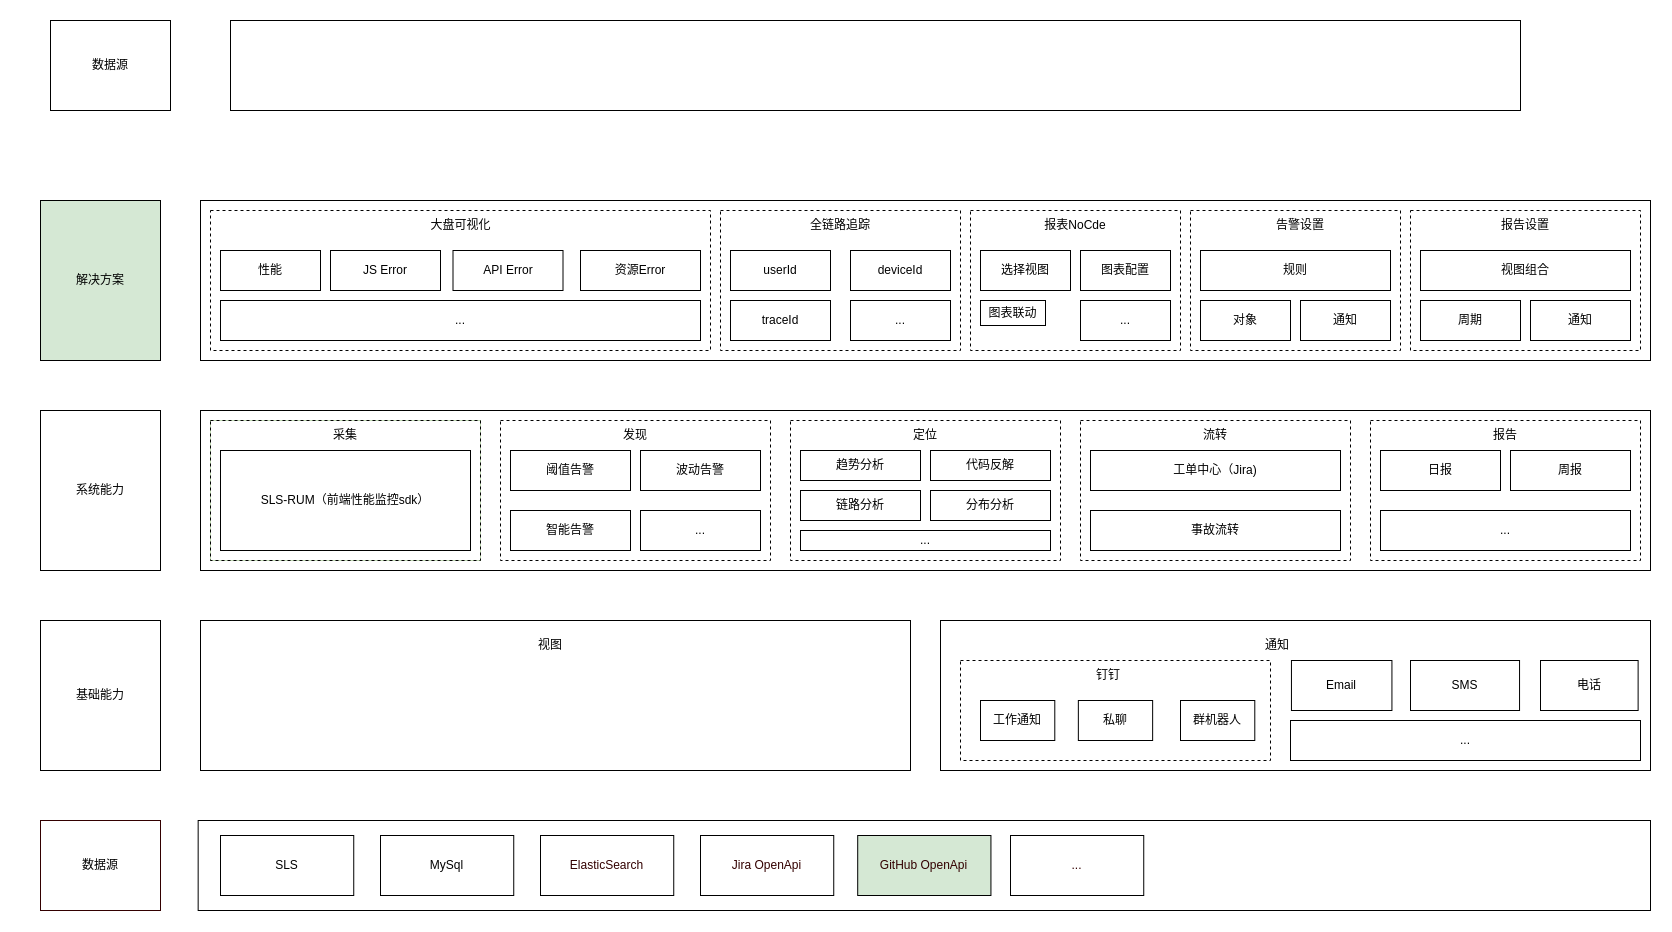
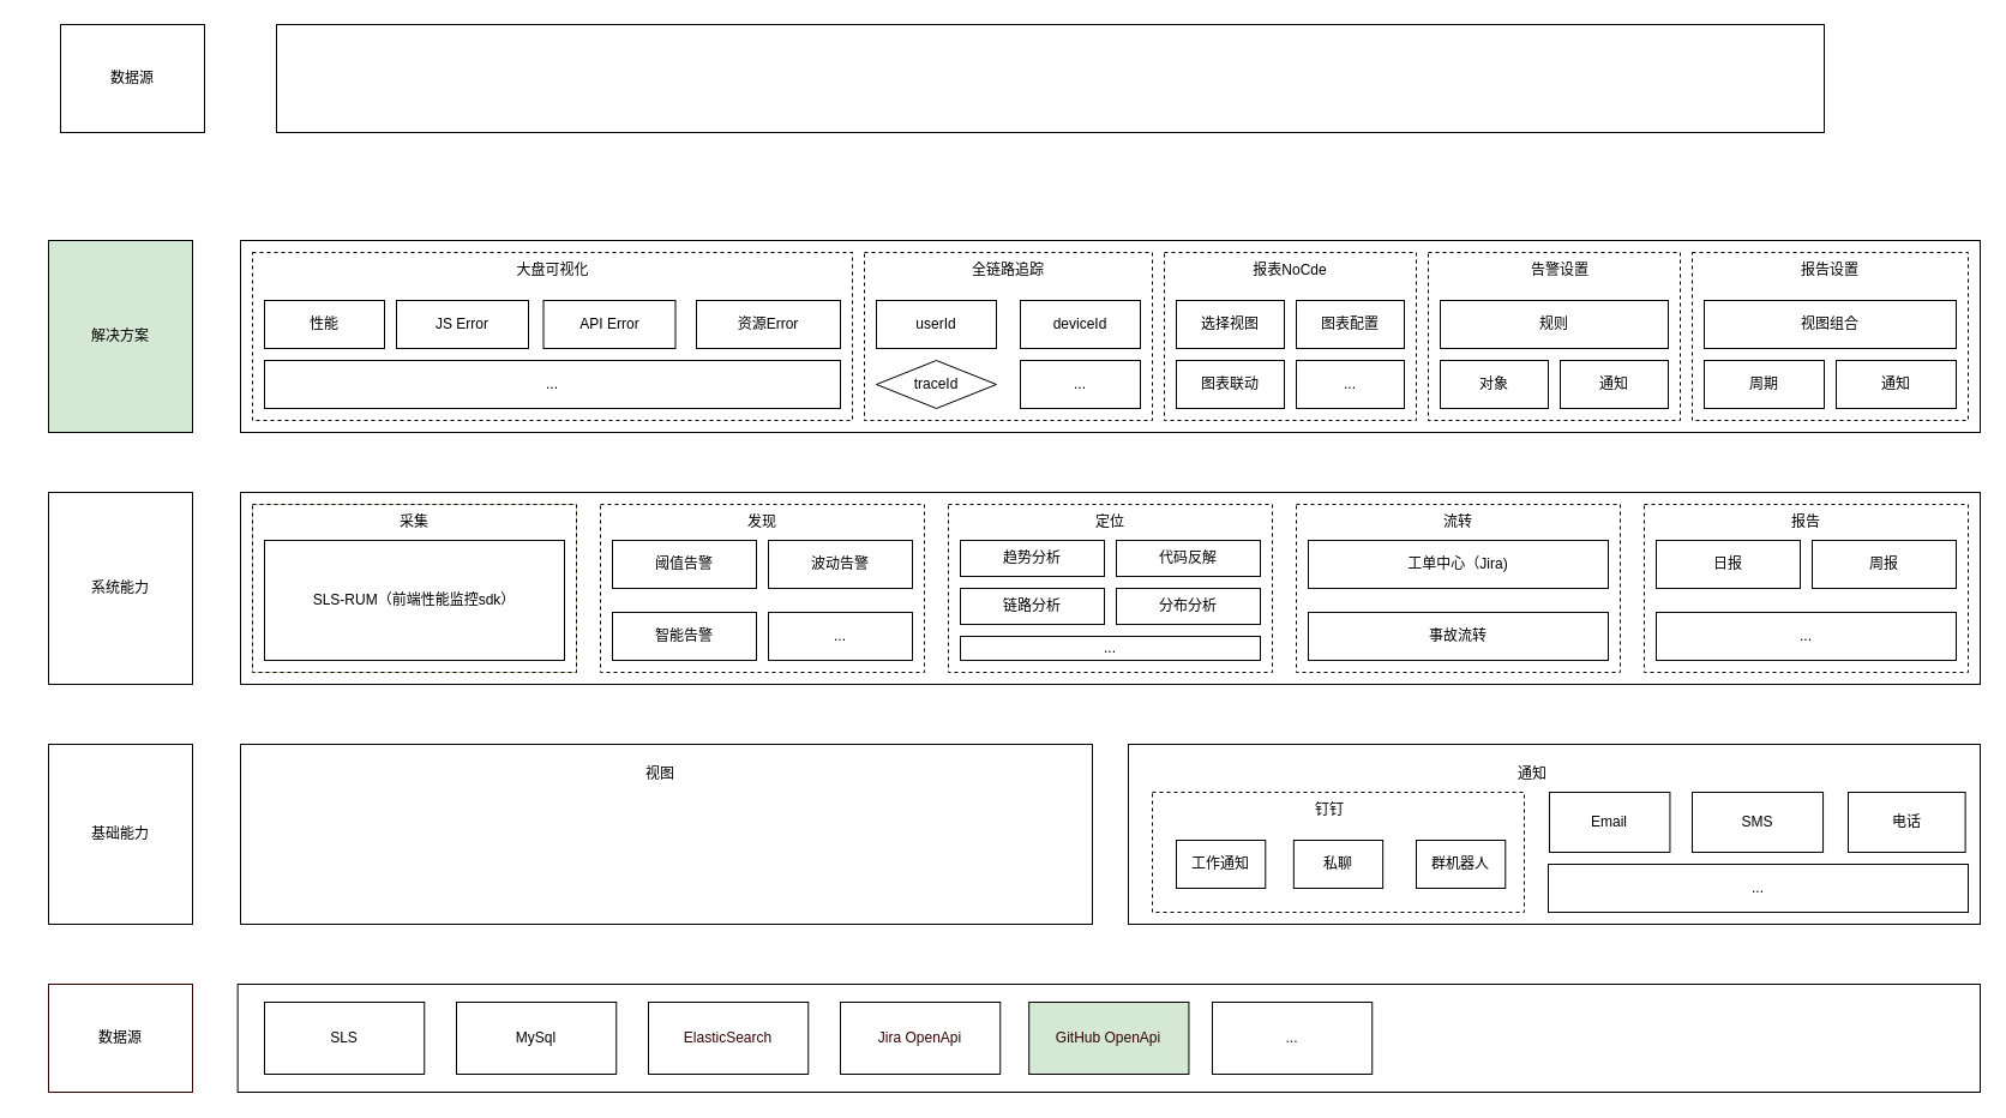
  <mxCell id="0" />
  <mxCell id="1" parent="0" />
  <mxCell id="2" value="" style="group" vertex="1" connectable="0" parent="1"><mxGeometry x="50" y="20" width="1470" height="90" as="geometry" /></mxCell>
  <mxCell id="3" value="" style="group" vertex="1" connectable="0" parent="2"><mxGeometry width="1470" height="90" as="geometry" /></mxCell>
  <mxCell id="4" value="数据源" style="rounded=0;whiteSpace=wrap;html=1;" vertex="1" parent="3"><mxGeometry width="120" height="90" as="geometry" /></mxCell>
  <mxCell id="5" value="" style="rounded=0;whiteSpace=wrap;html=1;" vertex="1" parent="3"><mxGeometry x="180" width="1290" height="90" as="geometry" /></mxCell>
  <mxCell id="6" value="基础能力" style="rounded=0;whiteSpace=wrap;html=1;" vertex="1" parent="1"><mxGeometry x="40" y="620" width="120" height="150" as="geometry" /></mxCell>
  <mxCell id="7" value="" style="group" vertex="1" connectable="0" parent="1"><mxGeometry x="200" y="620" width="710" height="150" as="geometry" /></mxCell>
  <mxCell id="8" value="" style="rounded=0;whiteSpace=wrap;html=1;" vertex="1" parent="7"><mxGeometry width="710" height="150" as="geometry" /></mxCell>
  <mxCell id="9" value="视图" style="text;html=1;strokeColor=none;fillColor=none;align=center;verticalAlign=middle;whiteSpace=wrap;rounded=0;" vertex="1" parent="7"><mxGeometry x="315.556" y="10" width="67.619" height="30" as="geometry" /></mxCell>
  <mxCell id="10" value="系统能力" style="rounded=0;whiteSpace=wrap;html=1;" vertex="1" parent="1"><mxGeometry x="40" y="410" width="120" height="160" as="geometry" /></mxCell>
  <mxCell id="11" value="" style="rounded=0;whiteSpace=wrap;html=1;" vertex="1" parent="1"><mxGeometry x="200" y="410" width="1450" height="160" as="geometry" /></mxCell>
  <mxCell id="12" value="" style="group;fillColor=#d5e8d4;strokeColor=#82b366;container=0;" vertex="1" connectable="0" parent="1"><mxGeometry x="210" y="420" width="270" height="140" as="geometry" /></mxCell>
  <mxCell id="13" value="" style="group" vertex="1" connectable="0" parent="1"><mxGeometry x="500" y="420" width="270" height="140" as="geometry" /></mxCell>
  <mxCell id="14" value="" style="rounded=0;whiteSpace=wrap;html=1;dashed=1;" vertex="1" parent="13"><mxGeometry width="270" height="140" as="geometry" /></mxCell>
  <mxCell id="15" value="发现" style="text;html=1;strokeColor=none;fillColor=none;align=center;verticalAlign=middle;whiteSpace=wrap;rounded=0;" vertex="1" parent="13"><mxGeometry x="105" width="60" height="30" as="geometry" /></mxCell>
  <mxCell id="16" value="阈值告警" style="rounded=0;whiteSpace=wrap;html=1;" vertex="1" parent="13"><mxGeometry x="10" y="30" width="120" height="40" as="geometry" /></mxCell>
  <mxCell id="17" value="波动告警" style="rounded=0;whiteSpace=wrap;html=1;" vertex="1" parent="13"><mxGeometry x="140" y="30" width="120" height="40" as="geometry" /></mxCell>
  <mxCell id="18" value="智能告警" style="rounded=0;whiteSpace=wrap;html=1;" vertex="1" parent="13"><mxGeometry x="10" y="90" width="120" height="40" as="geometry" /></mxCell>
  <mxCell id="19" value="..." style="rounded=0;whiteSpace=wrap;html=1;" vertex="1" parent="13"><mxGeometry x="140" y="90" width="120" height="40" as="geometry" /></mxCell>
  <mxCell id="20" value="" style="group" vertex="1" connectable="0" parent="1"><mxGeometry x="1080" y="420" width="270" height="140" as="geometry" /></mxCell>
  <mxCell id="21" value="" style="rounded=0;whiteSpace=wrap;html=1;dashed=1;" vertex="1" parent="20"><mxGeometry width="270" height="140" as="geometry" /></mxCell>
  <mxCell id="22" value="流转" style="text;html=1;strokeColor=none;fillColor=none;align=center;verticalAlign=middle;whiteSpace=wrap;rounded=0;" vertex="1" parent="20"><mxGeometry x="105" width="60" height="30" as="geometry" /></mxCell>
  <mxCell id="23" value="工单中心（Jira)" style="rounded=0;whiteSpace=wrap;html=1;" vertex="1" parent="20"><mxGeometry x="10" y="30" width="250" height="40" as="geometry" /></mxCell>
  <mxCell id="24" value="事故流转" style="rounded=0;whiteSpace=wrap;html=1;" vertex="1" parent="20"><mxGeometry x="10" y="90" width="250" height="40" as="geometry" /></mxCell>
  <mxCell id="25" value="" style="rounded=0;whiteSpace=wrap;html=1;dashed=1;" vertex="1" parent="1"><mxGeometry x="1370" y="420" width="270" height="140" as="geometry" /></mxCell>
  <mxCell id="26" value="报告" style="text;html=1;strokeColor=none;fillColor=none;align=center;verticalAlign=middle;whiteSpace=wrap;rounded=0;" vertex="1" parent="1"><mxGeometry x="1475" y="420" width="60" height="30" as="geometry" /></mxCell>
  <mxCell id="27" value="日报" style="rounded=0;whiteSpace=wrap;html=1;" vertex="1" parent="1"><mxGeometry x="1380" y="450" width="120" height="40" as="geometry" /></mxCell>
  <mxCell id="28" value="周报" style="rounded=0;whiteSpace=wrap;html=1;" vertex="1" parent="1"><mxGeometry x="1510" y="450" width="120" height="40" as="geometry" /></mxCell>
  <mxCell id="29" value="..." style="rounded=0;whiteSpace=wrap;html=1;" vertex="1" parent="1"><mxGeometry x="1380" y="510" width="250" height="40" as="geometry" /></mxCell>
  <mxCell id="30" value="" style="group" vertex="1" connectable="0" parent="1"><mxGeometry x="940" y="620" width="710" height="150" as="geometry" /></mxCell>
  <mxCell id="31" value="" style="group" vertex="1" connectable="0" parent="30"><mxGeometry width="710" height="150" as="geometry" /></mxCell>
  <mxCell id="32" value="" style="rounded=0;whiteSpace=wrap;html=1;" vertex="1" parent="31"><mxGeometry width="710" height="150" as="geometry" /></mxCell>
  <mxCell id="33" value="通知" style="text;html=1;strokeColor=none;fillColor=none;align=center;verticalAlign=middle;whiteSpace=wrap;rounded=0;" vertex="1" parent="31"><mxGeometry x="299.997" y="10" width="74.286" height="30" as="geometry" /></mxCell>
  <mxCell id="34" value="" style="rounded=0;whiteSpace=wrap;html=1;dashed=1;" vertex="1" parent="31"><mxGeometry x="20" y="40" width="310" height="100" as="geometry" /></mxCell>
  <mxCell id="35" value="钉钉" style="text;html=1;strokeColor=none;fillColor=none;align=center;verticalAlign=middle;whiteSpace=wrap;rounded=0;" vertex="1" parent="31"><mxGeometry x="131.43" y="40" width="74.286" height="30" as="geometry" /></mxCell>
  <mxCell id="36" value="工作通知" style="rounded=0;whiteSpace=wrap;html=1;" vertex="1" parent="31"><mxGeometry x="40" y="80" width="74.29" height="40" as="geometry" /></mxCell>
  <mxCell id="37" value="私聊" style="rounded=0;whiteSpace=wrap;html=1;" vertex="1" parent="31"><mxGeometry x="137.85" y="80" width="74.29" height="40" as="geometry" /></mxCell>
  <mxCell id="38" value="群机器人" style="rounded=0;whiteSpace=wrap;html=1;" vertex="1" parent="31"><mxGeometry x="240" y="80" width="74.29" height="40" as="geometry" /></mxCell>
  <mxCell id="39" value="Email" style="rounded=0;whiteSpace=wrap;html=1;" vertex="1" parent="31"><mxGeometry x="350.95" y="40" width="100.48" height="50" as="geometry" /></mxCell>
  <mxCell id="40" value="SMS" style="rounded=0;whiteSpace=wrap;html=1;" vertex="1" parent="31"><mxGeometry x="470" y="40" width="109.05" height="50" as="geometry" /></mxCell>
  <mxCell id="41" value="电话" style="rounded=0;whiteSpace=wrap;html=1;" vertex="1" parent="31"><mxGeometry x="600" y="40" width="97.62" height="50" as="geometry" /></mxCell>
  <mxCell id="42" value="..." style="rounded=0;whiteSpace=wrap;html=1;" vertex="1" parent="31"><mxGeometry x="350" y="100" width="350" height="40" as="geometry" /></mxCell>
  <mxCell id="43" value="" style="group" vertex="1" connectable="0" parent="1"><mxGeometry x="790" y="420" width="270" height="140" as="geometry" /></mxCell>
  <mxCell id="44" value="" style="rounded=0;whiteSpace=wrap;html=1;dashed=1;" vertex="1" parent="43"><mxGeometry width="270" height="140" as="geometry" /></mxCell>
  <mxCell id="45" value="定位" style="text;html=1;strokeColor=none;fillColor=none;align=center;verticalAlign=middle;whiteSpace=wrap;rounded=0;" vertex="1" parent="43"><mxGeometry x="105" width="60" height="30" as="geometry" /></mxCell>
  <mxCell id="46" value="趋势分析" style="rounded=0;whiteSpace=wrap;html=1;" vertex="1" parent="43"><mxGeometry x="10" y="30" width="120" height="30" as="geometry" /></mxCell>
  <mxCell id="47" value="链路分析" style="rounded=0;whiteSpace=wrap;html=1;" vertex="1" parent="43"><mxGeometry x="10" y="70" width="120" height="30" as="geometry" /></mxCell>
  <mxCell id="48" value="代码反解" style="rounded=0;whiteSpace=wrap;html=1;" vertex="1" parent="43"><mxGeometry x="140" y="30" width="120" height="30" as="geometry" /></mxCell>
  <mxCell id="49" value="分布分析" style="rounded=0;whiteSpace=wrap;html=1;" vertex="1" parent="43"><mxGeometry x="140" y="70" width="120" height="30" as="geometry" /></mxCell>
  <mxCell id="50" value="..." style="rounded=0;whiteSpace=wrap;html=1;" vertex="1" parent="43"><mxGeometry x="10" y="110" width="250" height="20" as="geometry" /></mxCell>
  <mxCell id="51" value="" style="group" vertex="1" connectable="0" parent="1"><mxGeometry x="210" y="420" width="270" height="140" as="geometry" /></mxCell>
  <mxCell id="52" value="" style="rounded=0;whiteSpace=wrap;html=1;dashed=1;" vertex="1" parent="51"><mxGeometry width="270" height="140" as="geometry" /></mxCell>
  <mxCell id="53" value="采集" style="text;html=1;strokeColor=none;fillColor=none;align=center;verticalAlign=middle;whiteSpace=wrap;rounded=0;" vertex="1" parent="51"><mxGeometry x="105" width="60" height="30" as="geometry" /></mxCell>
  <mxCell id="54" value="SLS-RUM（前端性能监控sdk）" style="rounded=0;whiteSpace=wrap;html=1;" vertex="1" parent="51"><mxGeometry x="10" y="30" width="250" height="100" as="geometry" /></mxCell>
  <mxCell id="55" value="" style="group;dashed=1;" vertex="1" connectable="0" parent="1"><mxGeometry x="20" y="200" width="1630" height="160" as="geometry" /></mxCell>
  <mxCell id="56" value="" style="rounded=0;whiteSpace=wrap;html=1;" vertex="1" parent="55"><mxGeometry x="180" width="1450" height="160" as="geometry" /></mxCell>
  <mxCell id="57" value="" style="rounded=0;whiteSpace=wrap;html=1;dashed=1;" vertex="1" parent="55"><mxGeometry x="190" y="10" width="500" height="140" as="geometry" /></mxCell>
  <mxCell id="58" value="大盘可视化" style="text;html=1;strokeColor=none;fillColor=none;align=center;verticalAlign=middle;whiteSpace=wrap;rounded=0;" vertex="1" parent="55"><mxGeometry x="402.5" y="10" width="75" height="30" as="geometry" /></mxCell>
  <mxCell id="59" value="性能" style="rounded=0;whiteSpace=wrap;html=1;" vertex="1" parent="55"><mxGeometry x="200" y="50" width="100" height="40" as="geometry" /></mxCell>
  <mxCell id="60" value="JS Error" style="rounded=0;whiteSpace=wrap;html=1;" vertex="1" parent="55"><mxGeometry x="310" y="50" width="110" height="40" as="geometry" /></mxCell>
  <mxCell id="61" value="API Error" style="rounded=0;whiteSpace=wrap;html=1;" vertex="1" parent="55"><mxGeometry x="432.5" y="50" width="110" height="40" as="geometry" /></mxCell>
  <mxCell id="62" value="资源Error" style="rounded=0;whiteSpace=wrap;html=1;" vertex="1" parent="55"><mxGeometry x="560" y="50" width="120" height="40" as="geometry" /></mxCell>
  <mxCell id="63" value="..." style="rounded=0;whiteSpace=wrap;html=1;" vertex="1" parent="55"><mxGeometry x="200" y="100" width="480" height="40" as="geometry" /></mxCell>
  <mxCell id="64" value="" style="rounded=0;whiteSpace=wrap;html=1;dashed=1;" vertex="1" parent="55"><mxGeometry x="700" y="10" width="240" height="140" as="geometry" /></mxCell>
  <mxCell id="65" value="全链路追踪" style="text;html=1;strokeColor=none;fillColor=none;align=center;verticalAlign=middle;whiteSpace=wrap;rounded=0;" vertex="1" parent="55"><mxGeometry x="785" y="10" width="70" height="30" as="geometry" /></mxCell>
  <mxCell id="66" value="userId" style="rounded=0;whiteSpace=wrap;html=1;" vertex="1" parent="55"><mxGeometry x="710" y="50" width="100" height="40" as="geometry" /></mxCell>
  <mxCell id="67" value="deviceId" style="rounded=0;whiteSpace=wrap;html=1;" vertex="1" parent="55"><mxGeometry x="830" y="50" width="100" height="40" as="geometry" /></mxCell>
- <mxCell id="68" value="traceId" style="rounded=0;whiteSpace=wrap;html=1;" vertex="1" parent="55"><mxGeometry x="710" y="100" width="100" height="40" as="geometry" /></mxCell>
+ <mxCell id="68" value="traceId" style="rhombus;whiteSpace=wrap;html=1;" vertex="1" parent="55"><mxGeometry x="710" y="100" width="100" height="40" as="geometry" /></mxCell>
  <mxCell id="69" value="..." style="rounded=0;whiteSpace=wrap;html=1;" vertex="1" parent="55"><mxGeometry x="830" y="100" width="100" height="40" as="geometry" /></mxCell>
  <mxCell id="70" value="" style="rounded=0;whiteSpace=wrap;html=1;dashed=1;" vertex="1" parent="55"><mxGeometry x="950" y="10" width="210" height="140" as="geometry" /></mxCell>
  <mxCell id="71" value="报表NoCde" style="text;html=1;strokeColor=none;fillColor=none;align=center;verticalAlign=middle;whiteSpace=wrap;rounded=0;" vertex="1" parent="55"><mxGeometry x="1020" y="10" width="70" height="30" as="geometry" /></mxCell>
  <mxCell id="72" value="选择视图" style="rounded=0;whiteSpace=wrap;html=1;" vertex="1" parent="55"><mxGeometry x="960" y="50" width="90" height="40" as="geometry" /></mxCell>
  <mxCell id="73" value="图表配置" style="rounded=0;whiteSpace=wrap;html=1;" vertex="1" parent="55"><mxGeometry x="1060" y="50" width="90" height="40" as="geometry" /></mxCell>
- <mxCell id="74" value="图表联动" style="rounded=0;whiteSpace=wrap;html=1;" vertex="1" parent="55"><mxGeometry x="960" y="100" width="65" height="25" as="geometry" /></mxCell>
+ <mxCell id="74" value="图表联动" style="rounded=0;whiteSpace=wrap;html=1;" vertex="1" parent="55"><mxGeometry x="960" y="100" width="90" height="40" as="geometry" /></mxCell>
  <mxCell id="75" value="..." style="rounded=0;whiteSpace=wrap;html=1;" vertex="1" parent="55"><mxGeometry x="1060" y="100" width="90" height="40" as="geometry" /></mxCell>
  <mxCell id="76" value="" style="rounded=0;whiteSpace=wrap;html=1;dashed=1;" vertex="1" parent="55"><mxGeometry x="1170" y="10" width="210" height="140" as="geometry" /></mxCell>
  <mxCell id="77" value="告警设置" style="text;html=1;strokeColor=none;fillColor=none;align=center;verticalAlign=middle;whiteSpace=wrap;rounded=0;" vertex="1" parent="55"><mxGeometry x="1250" y="10" width="60" height="30" as="geometry" /></mxCell>
  <mxCell id="78" value="对象" style="rounded=0;whiteSpace=wrap;html=1;" vertex="1" parent="55"><mxGeometry x="1180" y="100" width="90" height="40" as="geometry" /></mxCell>
  <mxCell id="79" value="通知" style="rounded=0;whiteSpace=wrap;html=1;" vertex="1" parent="55"><mxGeometry x="1280" y="100" width="90" height="40" as="geometry" /></mxCell>
  <mxCell id="80" value="规则" style="rounded=0;whiteSpace=wrap;html=1;" vertex="1" parent="55"><mxGeometry x="1180" y="50" width="190" height="40" as="geometry" /></mxCell>
  <mxCell id="81" value="" style="rounded=0;whiteSpace=wrap;html=1;dashed=1;" vertex="1" parent="55"><mxGeometry x="1390" y="10" width="230" height="140" as="geometry" /></mxCell>
  <mxCell id="82" value="报告设置" style="text;html=1;strokeColor=none;fillColor=none;align=center;verticalAlign=middle;whiteSpace=wrap;rounded=0;" vertex="1" parent="55"><mxGeometry x="1475" y="10" width="60" height="30" as="geometry" /></mxCell>
  <mxCell id="83" value="视图组合" style="rounded=0;whiteSpace=wrap;html=1;" vertex="1" parent="55"><mxGeometry x="1400" y="50" width="210" height="40" as="geometry" /></mxCell>
  <mxCell id="84" value="周期" style="rounded=0;whiteSpace=wrap;html=1;" vertex="1" parent="55"><mxGeometry x="1400" y="100" width="100" height="40" as="geometry" /></mxCell>
  <mxCell id="85" value="通知" style="rounded=0;whiteSpace=wrap;html=1;" vertex="1" parent="55"><mxGeometry x="1510" y="100" width="100" height="40" as="geometry" /></mxCell>
  <mxCell id="86" value="解决方案" style="rounded=0;whiteSpace=wrap;html=1;fillColor=#d5e8d4;" vertex="1" parent="1"><mxGeometry x="40" y="200" width="120" height="160" as="geometry" /></mxCell>
  <mxCell id="87" value="数据源" style="rounded=0;whiteSpace=wrap;html=1;strokeColor=#330000;strokeWidth=1;gradientColor=default;fillColor=none;" vertex="1" parent="1"><mxGeometry x="40" y="820" width="120" height="90" as="geometry" /></mxCell>
  <mxCell id="88" value="" style="group" vertex="1" connectable="0" parent="1"><mxGeometry x="197.655" y="820" width="1452.34" height="90" as="geometry" /></mxCell>
  <mxCell id="89" value="" style="rounded=0;whiteSpace=wrap;html=1;strokeColor=default;fillColor=default;strokeWidth=1;" vertex="1" parent="88"><mxGeometry width="1452.34" height="90" as="geometry" /></mxCell>
  <mxCell id="90" value="SLS" style="rounded=0;whiteSpace=wrap;html=1;" vertex="1" parent="88"><mxGeometry x="22.344" y="15" width="133.241" height="60" as="geometry" /></mxCell>
  <mxCell id="91" value="MySql" style="rounded=0;whiteSpace=wrap;html=1;" vertex="1" parent="88"><mxGeometry x="182.342" y="15" width="133.241" height="60" as="geometry" /></mxCell>
  <mxCell id="92" value="&lt;font color=&quot;#330000&quot;&gt;ElasticSearch&lt;/font&gt;" style="rounded=0;whiteSpace=wrap;html=1;" vertex="1" parent="88"><mxGeometry x="342.341" y="15" width="133.241" height="60" as="geometry" /></mxCell>
  <mxCell id="93" value="&lt;font color=&quot;#330000&quot;&gt;Jira OpenApi&lt;/font&gt;" style="rounded=0;whiteSpace=wrap;html=1;" vertex="1" parent="88"><mxGeometry x="502.35" y="15" width="133.241" height="60" as="geometry" /></mxCell>
  <mxCell id="94" value="&lt;font color=&quot;#330000&quot;&gt;...&lt;/font&gt;" style="rounded=0;whiteSpace=wrap;html=1;" vertex="1" parent="88"><mxGeometry x="812.348" y="15" width="133.241" height="60" as="geometry" /></mxCell>
  <mxCell id="95" value="&lt;font color=&quot;#330000&quot;&gt;GitHub OpenApi&lt;/font&gt;" style="rounded=0;whiteSpace=wrap;html=1;fillColor=#d5e8d4;" vertex="1" parent="88"><mxGeometry x="659.55" y="15" width="133.241" height="60" as="geometry" /></mxCell>
